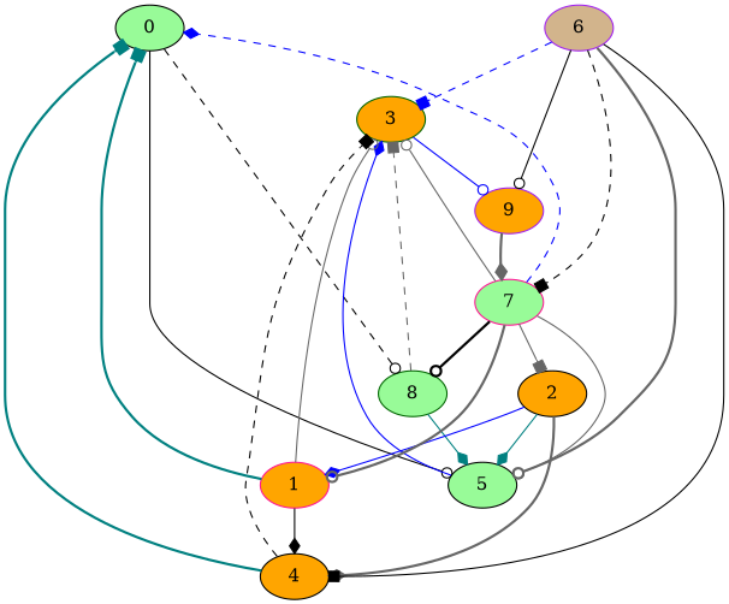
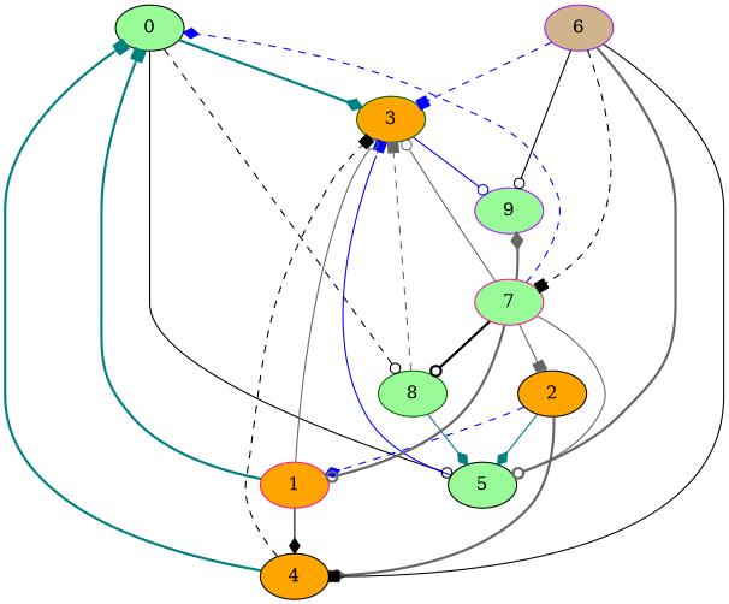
  strict digraph {
    node [color=black fillcolor=orange style=filled]
    edge [arrowhead=odot color=gray40 style=solid weight=7]
    0 [fillcolor=palegreen]
    3 [color=darkgreen]
    5 [fillcolor=palegreen]
    8 [color=darkgreen fillcolor=palegreen]
-   9 [color=purple]
+   9 [color=purple fillcolor=palegreen]
    1 [color=deeppink]
    4
    2
    6 [color=purple fillcolor=tan]
    7 [color=deeppink fillcolor=palegreen]
+   0 -> 3 [arrowhead=diamond color=teal style=bold weight=2]
    0 -> 5 [color=black]
    0 -> 8 [color=black style=dashed weight=4]
    3 -> 9 [color=blue]
-   5 -> 3 [arrowhead=diamond color=blue]
+   5 -> 3 [arrowhead=box color=blue]
    8 -> 3 [arrowhead=box style=dashed weight=10]
    8 -> 5 [arrowhead=diamond color=teal weight=1]
    1 -> 0 [arrowhead=box color=teal style=bold weight=5]
    1 -> 3 [weight=4]
    1 -> 4 [arrowhead=diamond color=black weight=8]
    4 -> 0 [arrowhead=box color=teal style=bold]
    4 -> 3 [arrowhead=box color=black style=dashed weight=4]
    2 -> 5 [arrowhead=diamond color=teal weight=10]
-   2 -> 1 [arrowhead=diamond color=blue weight=2]
+   2 -> 1 [arrowhead=diamond color=blue style=dashed weight=2]
    2 -> 4 [arrowhead=diamond style=bold weight=5]
    6 -> 3 [arrowhead=box color=blue style=dashed]
    6 -> 5 [style=bold weight=1]
    6 -> 9 [color=black weight=8]
    6 -> 4 [arrowhead=box color=black]
    6 -> 7 [arrowhead=box color=black style=dashed weight=2]
    7 -> 0 [arrowhead=diamond color=blue style=dashed weight=6]
    7 -> 3 [weight=9]
    7 -> 5 [weight=6]
    7 -> 8 [color=black style=bold weight=1]
-   9 -> 7 [arrowhead=diamond style=bold weight=6]
+   7 -> 9 [arrowhead=diamond style=bold weight=6]
    7 -> 1 [style=bold weight=2]
    7 -> 2 [arrowhead=box weight=4]
  }
